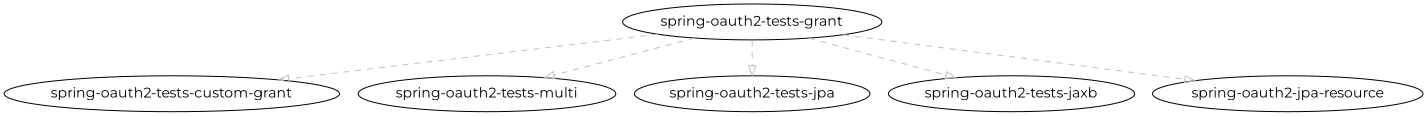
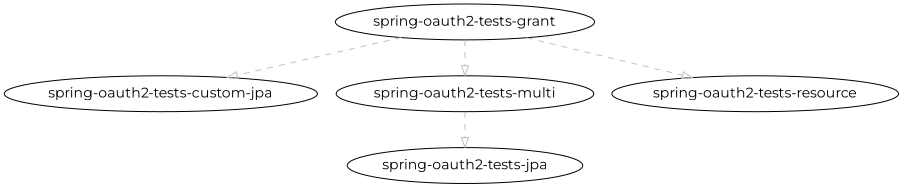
  digraph {
    fontname=Montserrat
    node [fontname=Montserrat]
    edge [arrowhead=empty color=gray fontname=Montserrat style=dashed]
    n1 [label="spring-oauth2-tests-grant"]
-   n2 [label="spring-oauth2-tests-custom-grant"]
+   n2 [label="spring-oauth2-tests-custom-jpa"]
    n3 [label="spring-oauth2-tests-multi"]
    n4 [label="spring-oauth2-tests-jpa"]
-   n5 [label="spring-oauth2-tests-jaxb"]
-   n6 [label="spring-oauth2-jpa-resource"]
+   n6 [label="spring-oauth2-tests-resource"]
    n1 -> n2
    n1 -> n3
-   n1 -> n4
-   n1 -> n5
+   n3 -> n4
    n1 -> n6
  }
